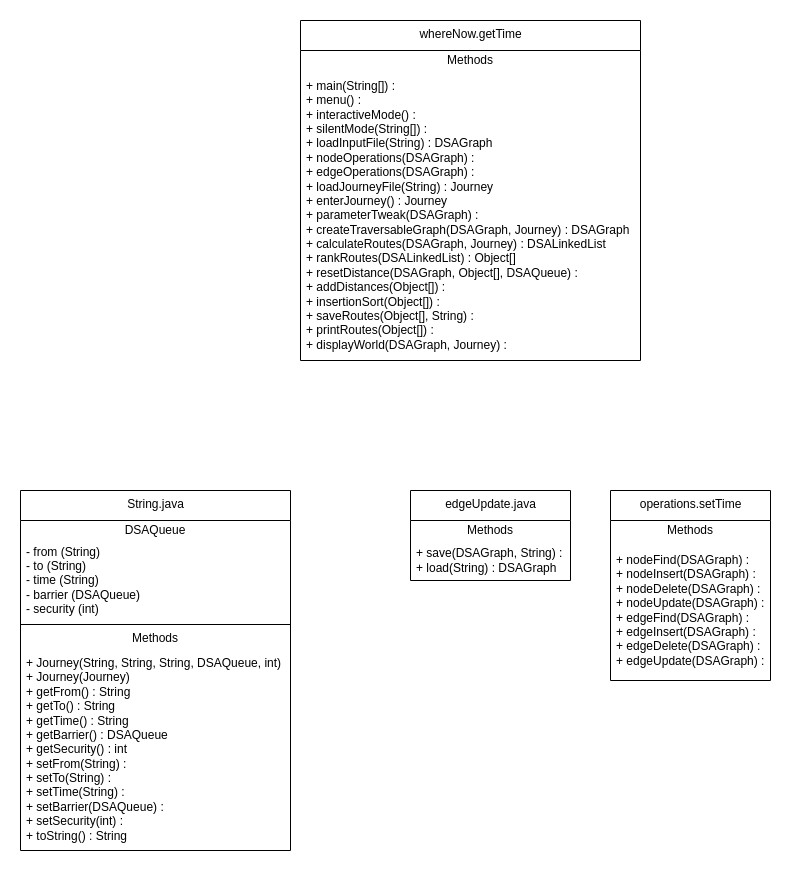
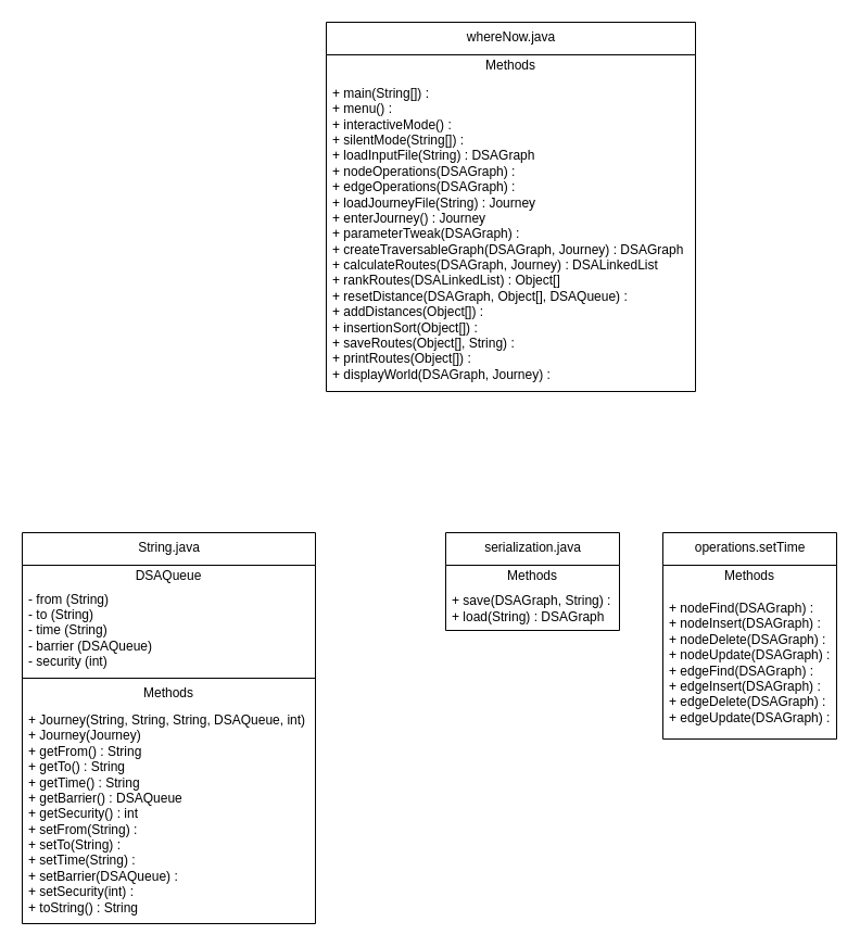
  <mxCell id="0" />
  <mxCell id="1" parent="0" />
- <mxCell id="2" value="whereNow.getTime" style="swimlane;fontStyle=0;align=center;verticalAlign=top;childLayout=stackLayout;horizontal=1;startSize=30;horizontalStack=0;resizeParent=1;resizeParentMax=0;resizeLast=0;collapsible=0;marginBottom=0;html=1;" vertex="1" parent="1"><mxGeometry x="300" y="20" width="340" height="340" as="geometry" /></mxCell>
+ <mxCell id="2" value="whereNow.java" style="swimlane;fontStyle=0;align=center;verticalAlign=top;childLayout=stackLayout;horizontal=1;startSize=30;horizontalStack=0;resizeParent=1;resizeParentMax=0;resizeLast=0;collapsible=0;marginBottom=0;html=1;" vertex="1" parent="1"><mxGeometry x="300" y="20" width="340" height="340" as="geometry" /></mxCell>
  <mxCell id="3" value="Methods" style="text;html=1;strokeColor=none;fillColor=none;align=center;verticalAlign=middle;spacingLeft=4;spacingRight=4;overflow=hidden;rotatable=0;points=[[0,0.5],[1,0.5]];portConstraint=eastwest;" vertex="1" parent="2"><mxGeometry y="30" width="340" height="20" as="geometry" /></mxCell>
  <mxCell id="4" value="+ main(String[]) :&amp;nbsp;&lt;br&gt;+ menu() :&amp;nbsp;&lt;br&gt;+ interactiveMode() :&lt;br&gt;+ silentMode(String[]) :&lt;br&gt;+ loadInputFile(String) : DSAGraph&lt;br&gt;+ nodeOperations(DSAGraph) :&amp;nbsp;&lt;br&gt;+ edgeOperations(DSAGraph) :&amp;nbsp;&lt;br&gt;+ loadJourneyFile(String) : Journey&lt;br&gt;+ enterJourney() : Journey&lt;br&gt;+ parameterTweak(DSAGraph) :&amp;nbsp;&lt;br&gt;+ createTraversableGraph(DSAGraph, Journey) : DSAGraph&lt;br&gt;+ calculateRoutes(DSAGraph, Journey) : DSALinkedList&lt;br&gt;+ rankRoutes(DSALinkedList) : Object[]&lt;br&gt;+ resetDistance(DSAGraph, Object[], DSAQueue) :&amp;nbsp;&lt;br&gt;+ addDistances(Object[]) :&amp;nbsp;&lt;br&gt;+ insertionSort(Object[]) :&amp;nbsp;&lt;br&gt;+ saveRoutes(Object[], String) :&amp;nbsp;&lt;br&gt;+ printRoutes(Object[]) :&amp;nbsp;&lt;br&gt;+ displayWorld(DSAGraph, Journey) :&amp;nbsp;" style="text;html=1;strokeColor=none;fillColor=none;align=left;verticalAlign=middle;spacingLeft=4;spacingRight=4;overflow=hidden;rotatable=0;points=[[0,0.5],[1,0.5]];portConstraint=eastwest;" vertex="1" parent="2"><mxGeometry y="50" width="340" height="290" as="geometry" /></mxCell>
- <mxCell id="5" value="edgeUpdate.java" style="swimlane;fontStyle=0;align=center;verticalAlign=top;childLayout=stackLayout;horizontal=1;startSize=30;horizontalStack=0;resizeParent=1;resizeParentMax=0;resizeLast=0;collapsible=0;marginBottom=0;html=1;" vertex="1" parent="1"><mxGeometry x="410" y="490" width="160" height="90" as="geometry" /></mxCell>
+ <mxCell id="5" value="serialization.java" style="swimlane;fontStyle=0;align=center;verticalAlign=top;childLayout=stackLayout;horizontal=1;startSize=30;horizontalStack=0;resizeParent=1;resizeParentMax=0;resizeLast=0;collapsible=0;marginBottom=0;html=1;" vertex="1" parent="1"><mxGeometry x="410" y="490" width="160" height="90" as="geometry" /></mxCell>
  <mxCell id="6" value="Methods" style="text;html=1;strokeColor=none;fillColor=none;align=center;verticalAlign=middle;spacingLeft=4;spacingRight=4;overflow=hidden;rotatable=0;points=[[0,0.5],[1,0.5]];portConstraint=eastwest;" vertex="1" parent="5"><mxGeometry y="30" width="160" height="20" as="geometry" /></mxCell>
  <mxCell id="7" value="+ save(DSAGraph, String) :&lt;br&gt;+ load(String) : DSAGraph" style="text;html=1;strokeColor=none;fillColor=none;align=left;verticalAlign=middle;spacingLeft=4;spacingRight=4;overflow=hidden;rotatable=0;points=[[0,0.5],[1,0.5]];portConstraint=eastwest;" vertex="1" parent="5"><mxGeometry y="50" width="160" height="40" as="geometry" /></mxCell>
  <mxCell id="8" value="operations.setTime" style="swimlane;fontStyle=0;align=center;verticalAlign=top;childLayout=stackLayout;horizontal=1;startSize=30;horizontalStack=0;resizeParent=1;resizeParentMax=0;resizeLast=0;collapsible=0;marginBottom=0;html=1;" vertex="1" parent="1"><mxGeometry x="610" y="490" width="160" height="190" as="geometry" /></mxCell>
  <mxCell id="9" value="Methods" style="text;html=1;strokeColor=none;fillColor=none;align=center;verticalAlign=middle;spacingLeft=4;spacingRight=4;overflow=hidden;rotatable=0;points=[[0,0.5],[1,0.5]];portConstraint=eastwest;" vertex="1" parent="8"><mxGeometry y="30" width="160" height="20" as="geometry" /></mxCell>
  <mxCell id="10" value="+ nodeFind(DSAGraph) :&lt;br&gt;+ nodeInsert(DSAGraph) :&lt;br&gt;+ nodeDelete(DSAGraph) :&lt;br&gt;+ nodeUpdate(DSAGraph) :&lt;br&gt;+ edgeFind(DSAGraph) :&lt;br&gt;+ edgeInsert(DSAGraph) :&amp;nbsp;&lt;br&gt;+ edgeDelete(DSAGraph) :&amp;nbsp;&lt;br&gt;+ edgeUpdate(DSAGraph) :" style="text;html=1;strokeColor=none;fillColor=none;align=left;verticalAlign=middle;spacingLeft=4;spacingRight=4;overflow=hidden;rotatable=0;points=[[0,0.5],[1,0.5]];portConstraint=eastwest;" vertex="1" parent="8"><mxGeometry y="50" width="160" height="140" as="geometry" /></mxCell>
  <mxCell id="11" value="String.java" style="swimlane;fontStyle=0;align=center;verticalAlign=top;childLayout=stackLayout;horizontal=1;startSize=30;horizontalStack=0;resizeParent=1;resizeParentMax=0;resizeLast=0;collapsible=0;marginBottom=0;html=1;" vertex="1" parent="1"><mxGeometry x="20" y="490" width="270" height="360" as="geometry" /></mxCell>
  <mxCell id="12" value="DSAQueue" style="text;html=1;strokeColor=none;fillColor=none;align=center;verticalAlign=middle;spacingLeft=4;spacingRight=4;overflow=hidden;rotatable=0;points=[[0,0.5],[1,0.5]];portConstraint=eastwest;" vertex="1" parent="11"><mxGeometry y="30" width="270" height="20" as="geometry" /></mxCell>
  <mxCell id="13" value="- from (String)&lt;br&gt;- to (String)&lt;br&gt;- time (String)&lt;br&gt;- barrier (DSAQueue)&lt;br&gt;- security (int)" style="text;html=1;strokeColor=none;fillColor=none;align=left;verticalAlign=middle;spacingLeft=4;spacingRight=4;overflow=hidden;rotatable=0;points=[[0,0.5],[1,0.5]];portConstraint=eastwest;" vertex="1" parent="11"><mxGeometry y="50" width="270" height="80" as="geometry" /></mxCell>
  <mxCell id="14" value="" style="line;strokeWidth=1;fillColor=none;align=left;verticalAlign=middle;spacingTop=-1;spacingLeft=3;spacingRight=3;rotatable=0;labelPosition=right;points=[];portConstraint=eastwest;" vertex="1" parent="11"><mxGeometry y="130" width="270" height="8" as="geometry" /></mxCell>
  <mxCell id="15" value="Methods" style="text;html=1;strokeColor=none;fillColor=none;align=center;verticalAlign=middle;spacingLeft=4;spacingRight=4;overflow=hidden;rotatable=0;points=[[0,0.5],[1,0.5]];portConstraint=eastwest;" vertex="1" parent="11"><mxGeometry y="138" width="270" height="20" as="geometry" /></mxCell>
  <mxCell id="16" value="+ Journey(String, String, String, DSAQueue, int)&amp;nbsp;&lt;br&gt;+ Journey(Journey)&lt;br&gt;+ getFrom() : String&lt;br&gt;+ getTo() : String&lt;br&gt;+ getTime() : String&lt;br&gt;+ getBarrier() : DSAQueue&lt;br&gt;+ getSecurity() : int&lt;br&gt;+ setFrom(String) :&amp;nbsp;&lt;br&gt;+ setTo(String) :&lt;br&gt;+ setTime(String) :&amp;nbsp;&lt;br&gt;+ setBarrier(DSAQueue) :&lt;br&gt;+ setSecurity(int) :&amp;nbsp;&lt;br&gt;+ toString() : String" style="text;html=1;strokeColor=none;fillColor=none;align=left;verticalAlign=middle;spacingLeft=4;spacingRight=4;overflow=hidden;rotatable=0;points=[[0,0.5],[1,0.5]];portConstraint=eastwest;" vertex="1" parent="11"><mxGeometry y="158" width="270" height="202" as="geometry" /></mxCell>
